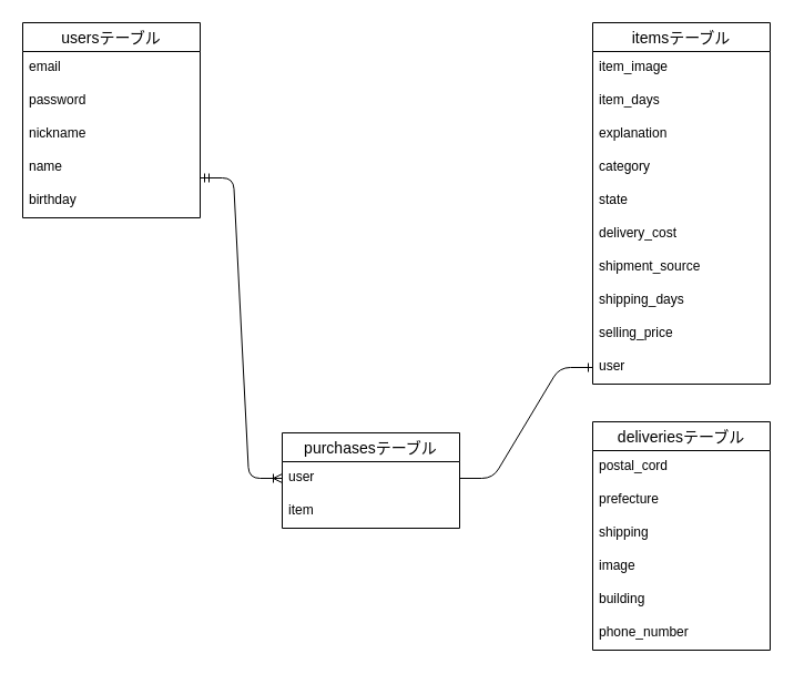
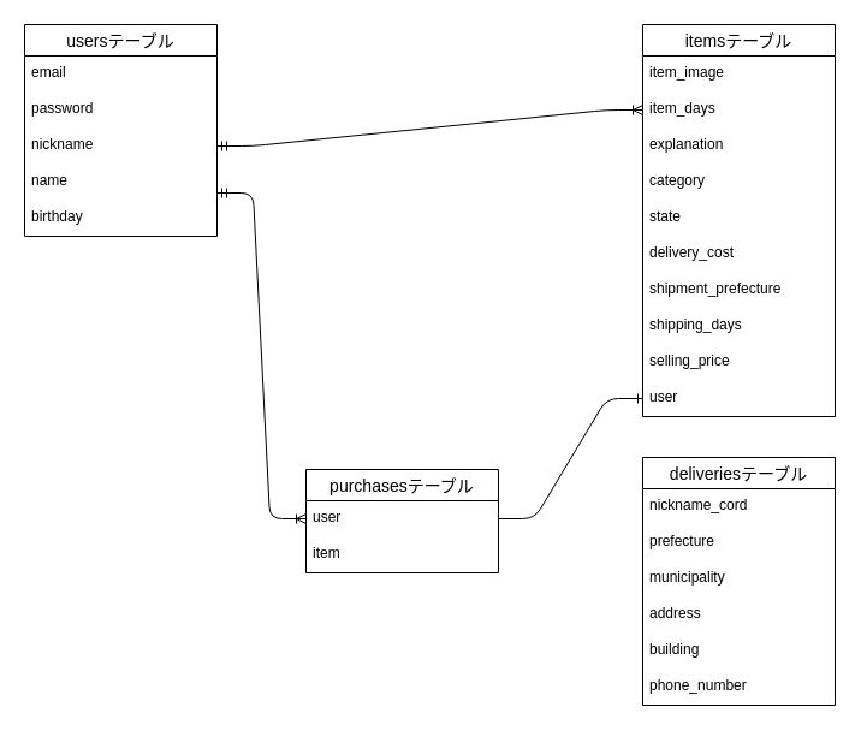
  <mxCell id="0" />
  <mxCell id="1" parent="0" />
  <mxCell id="2" value="usersテーブル" style="swimlane;fontStyle=0;childLayout=stackLayout;horizontal=1;startSize=26;horizontalStack=0;resizeParent=1;resizeParentMax=0;resizeLast=0;collapsible=1;marginBottom=0;align=center;fontSize=14;" parent="1" vertex="1"><mxGeometry x="20" y="20" width="160" height="176" as="geometry"><mxRectangle x="30" y="120" width="120" height="26" as="alternateBounds" /></mxGeometry></mxCell>
  <mxCell id="3" value="email" style="text;strokeColor=none;fillColor=none;spacingLeft=4;spacingRight=4;overflow=hidden;rotatable=0;points=[[0,0.5],[1,0.5]];portConstraint=eastwest;fontSize=12;" parent="2" vertex="1"><mxGeometry y="26" width="160" height="30" as="geometry" /></mxCell>
  <mxCell id="4" value="password&#10;" style="text;strokeColor=none;fillColor=none;spacingLeft=4;spacingRight=4;overflow=hidden;rotatable=0;points=[[0,0.5],[1,0.5]];portConstraint=eastwest;fontSize=12;" parent="2" vertex="1"><mxGeometry y="56" width="160" height="30" as="geometry" /></mxCell>
  <mxCell id="5" value="nickname" style="text;strokeColor=none;fillColor=none;spacingLeft=4;spacingRight=4;overflow=hidden;rotatable=0;points=[[0,0.5],[1,0.5]];portConstraint=eastwest;fontSize=12;" parent="2" vertex="1"><mxGeometry y="86" width="160" height="30" as="geometry" /></mxCell>
  <mxCell id="6" value="name" style="text;strokeColor=none;fillColor=none;spacingLeft=4;spacingRight=4;overflow=hidden;rotatable=0;points=[[0,0.5],[1,0.5]];portConstraint=eastwest;fontSize=12;" parent="2" vertex="1"><mxGeometry y="116" width="160" height="30" as="geometry" /></mxCell>
  <mxCell id="7" value="birthday" style="text;strokeColor=none;fillColor=none;spacingLeft=4;spacingRight=4;overflow=hidden;rotatable=0;points=[[0,0.5],[1,0.5]];portConstraint=eastwest;fontSize=12;" parent="2" vertex="1"><mxGeometry y="146" width="160" height="30" as="geometry" /></mxCell>
  <mxCell id="8" value="itemsテーブル" style="swimlane;fontStyle=0;childLayout=stackLayout;horizontal=1;startSize=26;horizontalStack=0;resizeParent=1;resizeParentMax=0;resizeLast=0;collapsible=1;marginBottom=0;align=center;fontSize=14;" parent="1" vertex="1"><mxGeometry x="534" y="20" width="160" height="326" as="geometry" /></mxCell>
  <mxCell id="9" value="item_image" style="text;strokeColor=none;fillColor=none;spacingLeft=4;spacingRight=4;overflow=hidden;rotatable=0;points=[[0,0.5],[1,0.5]];portConstraint=eastwest;fontSize=12;" parent="8" vertex="1"><mxGeometry y="26" width="160" height="30" as="geometry" /></mxCell>
  <mxCell id="10" value="item_days" style="text;strokeColor=none;fillColor=none;spacingLeft=4;spacingRight=4;overflow=hidden;rotatable=0;points=[[0,0.5],[1,0.5]];portConstraint=eastwest;fontSize=12;" parent="8" vertex="1"><mxGeometry y="56" width="160" height="30" as="geometry" /></mxCell>
  <mxCell id="11" value="explanation" style="text;strokeColor=none;fillColor=none;spacingLeft=4;spacingRight=4;overflow=hidden;rotatable=0;points=[[0,0.5],[1,0.5]];portConstraint=eastwest;fontSize=12;" parent="8" vertex="1"><mxGeometry y="86" width="160" height="30" as="geometry" /></mxCell>
  <mxCell id="12" value="category" style="text;strokeColor=none;fillColor=none;spacingLeft=4;spacingRight=4;overflow=hidden;rotatable=0;points=[[0,0.5],[1,0.5]];portConstraint=eastwest;fontSize=12;" parent="8" vertex="1"><mxGeometry y="116" width="160" height="30" as="geometry" /></mxCell>
  <mxCell id="13" value="state" style="text;strokeColor=none;fillColor=none;spacingLeft=4;spacingRight=4;overflow=hidden;rotatable=0;points=[[0,0.5],[1,0.5]];portConstraint=eastwest;fontSize=12;" parent="8" vertex="1"><mxGeometry y="146" width="160" height="30" as="geometry" /></mxCell>
  <mxCell id="14" value="delivery_cost&#10;" style="text;strokeColor=none;fillColor=none;spacingLeft=4;spacingRight=4;overflow=hidden;rotatable=0;points=[[0,0.5],[1,0.5]];portConstraint=eastwest;fontSize=12;" parent="8" vertex="1"><mxGeometry y="176" width="160" height="30" as="geometry" /></mxCell>
- <mxCell id="15" value="shipment_source" style="text;strokeColor=none;fillColor=none;spacingLeft=4;spacingRight=4;overflow=hidden;rotatable=0;points=[[0,0.5],[1,0.5]];portConstraint=eastwest;fontSize=12;" parent="8" vertex="1"><mxGeometry y="206" width="160" height="30" as="geometry" /></mxCell>
+ <mxCell id="15" value="shipment_prefecture" style="text;strokeColor=none;fillColor=none;spacingLeft=4;spacingRight=4;overflow=hidden;rotatable=0;points=[[0,0.5],[1,0.5]];portConstraint=eastwest;fontSize=12;" parent="8" vertex="1"><mxGeometry y="206" width="160" height="30" as="geometry" /></mxCell>
  <mxCell id="16" value="shipping_days" style="text;strokeColor=none;fillColor=none;spacingLeft=4;spacingRight=4;overflow=hidden;rotatable=0;points=[[0,0.5],[1,0.5]];portConstraint=eastwest;fontSize=12;" parent="8" vertex="1"><mxGeometry y="236" width="160" height="30" as="geometry" /></mxCell>
  <mxCell id="17" value="selling_price" style="text;strokeColor=none;fillColor=none;spacingLeft=4;spacingRight=4;overflow=hidden;rotatable=0;points=[[0,0.5],[1,0.5]];portConstraint=eastwest;fontSize=12;" parent="8" vertex="1"><mxGeometry y="266" width="160" height="30" as="geometry" /></mxCell>
  <mxCell id="18" value="user" style="text;strokeColor=none;fillColor=none;spacingLeft=4;spacingRight=4;overflow=hidden;rotatable=0;points=[[0,0.5],[1,0.5]];portConstraint=eastwest;fontSize=12;" parent="8" vertex="1"><mxGeometry y="296" width="160" height="30" as="geometry" /></mxCell>
  <mxCell id="19" value="deliveriesテーブル" style="swimlane;fontStyle=0;childLayout=stackLayout;horizontal=1;startSize=26;horizontalStack=0;resizeParent=1;resizeParentMax=0;resizeLast=0;collapsible=1;marginBottom=0;align=center;fontSize=14;" parent="1" vertex="1"><mxGeometry x="534" y="380" width="160" height="206" as="geometry" /></mxCell>
- <mxCell id="20" value="postal_cord" style="text;strokeColor=none;fillColor=none;spacingLeft=4;spacingRight=4;overflow=hidden;rotatable=0;points=[[0,0.5],[1,0.5]];portConstraint=eastwest;fontSize=12;" parent="19" vertex="1"><mxGeometry y="26" width="160" height="30" as="geometry" /></mxCell>
+ <mxCell id="20" value="nickname_cord" style="text;strokeColor=none;fillColor=none;spacingLeft=4;spacingRight=4;overflow=hidden;rotatable=0;points=[[0,0.5],[1,0.5]];portConstraint=eastwest;fontSize=12;" parent="19" vertex="1"><mxGeometry y="26" width="160" height="30" as="geometry" /></mxCell>
  <mxCell id="21" value="prefecture" style="text;strokeColor=none;fillColor=none;spacingLeft=4;spacingRight=4;overflow=hidden;rotatable=0;points=[[0,0.5],[1,0.5]];portConstraint=eastwest;fontSize=12;" parent="19" vertex="1"><mxGeometry y="56" width="160" height="30" as="geometry" /></mxCell>
- <mxCell id="22" value="shipping" style="text;strokeColor=none;fillColor=none;spacingLeft=4;spacingRight=4;overflow=hidden;rotatable=0;points=[[0,0.5],[1,0.5]];portConstraint=eastwest;fontSize=12;" parent="19" vertex="1"><mxGeometry y="86" width="160" height="30" as="geometry" /></mxCell>
- <mxCell id="23" value="image" style="text;strokeColor=none;fillColor=none;spacingLeft=4;spacingRight=4;overflow=hidden;rotatable=0;points=[[0,0.5],[1,0.5]];portConstraint=eastwest;fontSize=12;" parent="19" vertex="1"><mxGeometry y="116" width="160" height="30" as="geometry" /></mxCell>
+ <mxCell id="22" value="municipality" style="text;strokeColor=none;fillColor=none;spacingLeft=4;spacingRight=4;overflow=hidden;rotatable=0;points=[[0,0.5],[1,0.5]];portConstraint=eastwest;fontSize=12;" parent="19" vertex="1"><mxGeometry y="86" width="160" height="30" as="geometry" /></mxCell>
+ <mxCell id="23" value="address" style="text;strokeColor=none;fillColor=none;spacingLeft=4;spacingRight=4;overflow=hidden;rotatable=0;points=[[0,0.5],[1,0.5]];portConstraint=eastwest;fontSize=12;" parent="19" vertex="1"><mxGeometry y="116" width="160" height="30" as="geometry" /></mxCell>
  <mxCell id="24" value="building" style="text;strokeColor=none;fillColor=none;spacingLeft=4;spacingRight=4;overflow=hidden;rotatable=0;points=[[0,0.5],[1,0.5]];portConstraint=eastwest;fontSize=12;" parent="19" vertex="1"><mxGeometry y="146" width="160" height="30" as="geometry" /></mxCell>
  <mxCell id="25" value="phone_number" style="text;strokeColor=none;fillColor=none;spacingLeft=4;spacingRight=4;overflow=hidden;rotatable=0;points=[[0,0.5],[1,0.5]];portConstraint=eastwest;fontSize=12;" parent="19" vertex="1"><mxGeometry y="176" width="160" height="30" as="geometry" /></mxCell>
+ <mxCell id="26" value="" style="edgeStyle=entityRelationEdgeStyle;fontSize=12;html=1;endArrow=ERoneToMany;startArrow=ERmandOne;exitX=1;exitY=0.5;exitDx=0;exitDy=0;entryX=0;entryY=0.5;entryDx=0;entryDy=0;" parent="1" source="5" target="10" edge="1"><mxGeometry width="100" height="100" relative="1" as="geometry"><mxPoint x="320" y="320" as="sourcePoint" /><mxPoint x="420" y="220" as="targetPoint" /></mxGeometry></mxCell>
  <mxCell id="27" value="purchasesテーブル" style="swimlane;fontStyle=0;childLayout=stackLayout;horizontal=1;startSize=26;horizontalStack=0;resizeParent=1;resizeParentMax=0;resizeLast=0;collapsible=1;marginBottom=0;align=center;fontSize=14;" vertex="1" parent="1"><mxGeometry x="254" y="390" width="160" height="86" as="geometry" /></mxCell>
  <mxCell id="28" value="user" style="text;strokeColor=none;fillColor=none;spacingLeft=4;spacingRight=4;overflow=hidden;rotatable=0;points=[[0,0.5],[1,0.5]];portConstraint=eastwest;fontSize=12;" vertex="1" parent="27"><mxGeometry y="26" width="160" height="30" as="geometry" /></mxCell>
  <mxCell id="29" value="item" style="text;strokeColor=none;fillColor=none;spacingLeft=4;spacingRight=4;overflow=hidden;rotatable=0;points=[[0,0.5],[1,0.5]];portConstraint=eastwest;fontSize=12;" vertex="1" parent="27"><mxGeometry y="56" width="160" height="30" as="geometry" /></mxCell>
  <mxCell id="30" value="" style="edgeStyle=entityRelationEdgeStyle;fontSize=12;html=1;endArrow=ERone;endFill=1;exitX=1;exitY=0.5;exitDx=0;exitDy=0;entryX=0;entryY=0.5;entryDx=0;entryDy=0;" edge="1" parent="1" source="28" target="18"><mxGeometry width="100" height="100" relative="1" as="geometry"><mxPoint x="414" y="360" as="sourcePoint" /><mxPoint x="514" y="260" as="targetPoint" /></mxGeometry></mxCell>
  <mxCell id="31" value="" style="edgeStyle=entityRelationEdgeStyle;fontSize=12;html=1;endArrow=ERoneToMany;startArrow=ERmandOne;exitX=1;exitY=0.5;exitDx=0;exitDy=0;entryX=0;entryY=0.5;entryDx=0;entryDy=0;" edge="1" parent="1" target="28"><mxGeometry width="100" height="100" relative="1" as="geometry"><mxPoint x="180" y="160" as="sourcePoint" /><mxPoint x="534" y="130" as="targetPoint" /></mxGeometry></mxCell>
